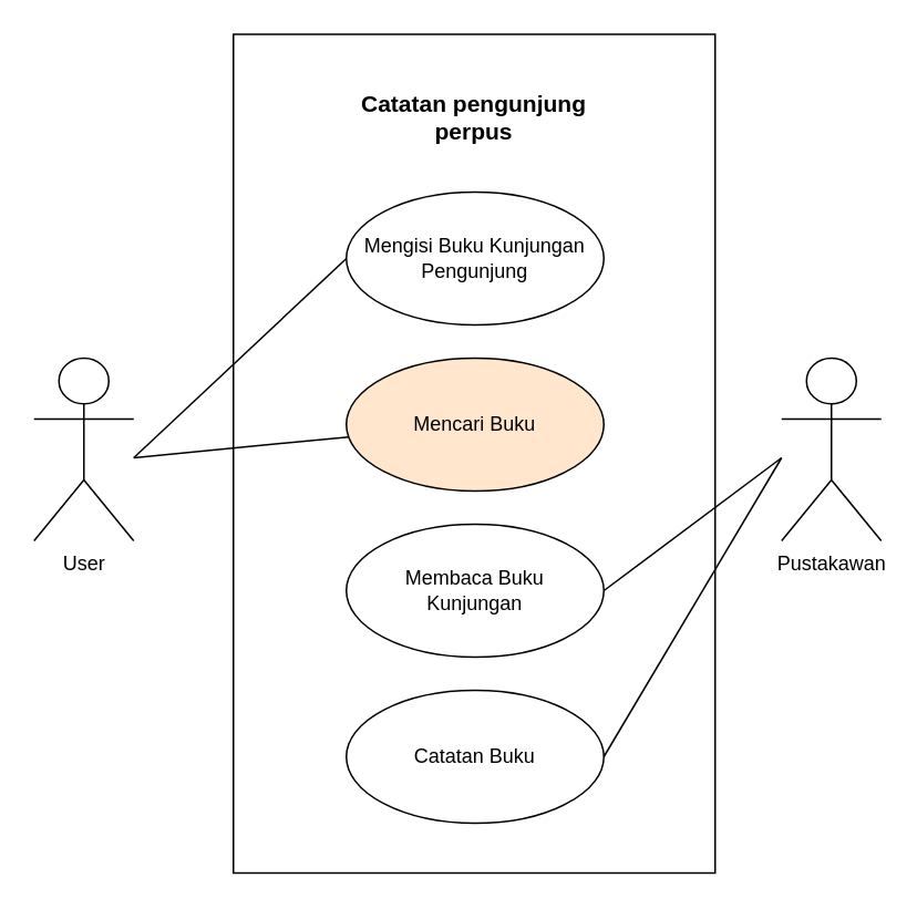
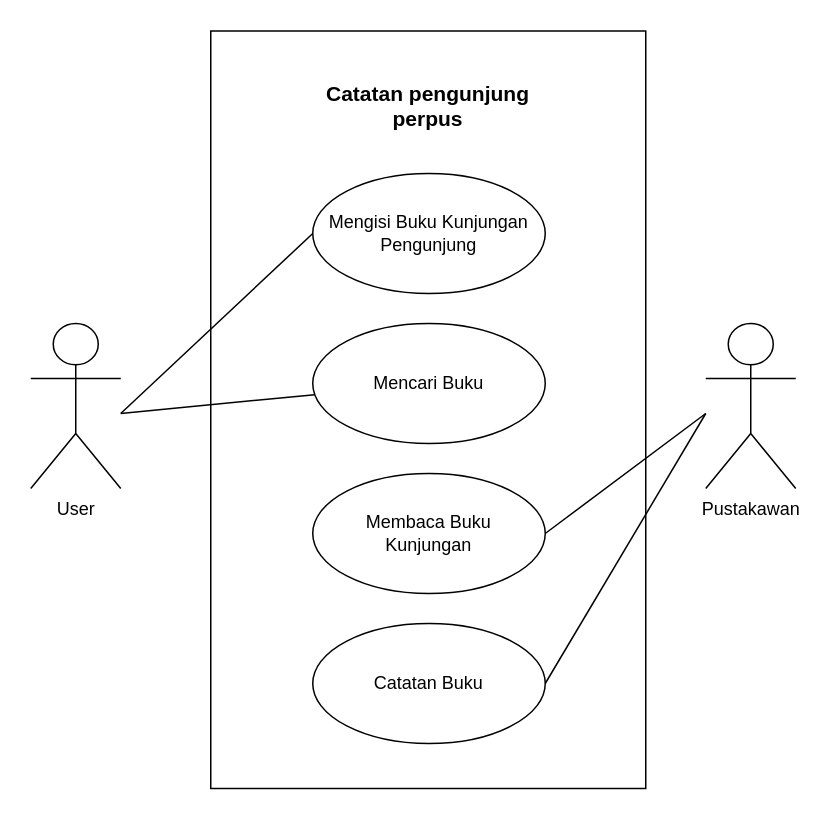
  <mxCell id="0" />
  <mxCell id="1" parent="0" />
  <mxCell id="2" value="" style="rounded=0;whiteSpace=wrap;html=1;" vertex="1" parent="1"><mxGeometry x="140" y="20" width="290" height="505" as="geometry" /></mxCell>
  <mxCell id="3" value="&lt;font size=&quot;1&quot; style=&quot;&quot;&gt;&lt;b style=&quot;font-size: 14px;&quot;&gt;Catatan pengunjung perpus&lt;/b&gt;&lt;/font&gt;" style="text;html=1;strokeColor=none;fillColor=none;align=center;verticalAlign=middle;whiteSpace=wrap;rounded=0;" vertex="1" parent="1"><mxGeometry x="200" y="55" width="170" height="30" as="geometry" /></mxCell>
  <mxCell id="4" value="Mengisi Buku Kunjungan Pengunjung" style="ellipse;whiteSpace=wrap;html=1;" vertex="1" parent="1"><mxGeometry x="208" y="115" width="155" height="80" as="geometry" /></mxCell>
- <mxCell id="5" value="Mencari Buku" style="ellipse;whiteSpace=wrap;html=1;fillColor=#ffe6cc;" vertex="1" parent="1"><mxGeometry x="208" y="215" width="155" height="80" as="geometry" /></mxCell>
+ <mxCell id="5" value="Mencari Buku" style="ellipse;whiteSpace=wrap;html=1;" vertex="1" parent="1"><mxGeometry x="208" y="215" width="155" height="80" as="geometry" /></mxCell>
  <mxCell id="6" value="Membaca Buku &lt;br&gt;Kunjungan" style="ellipse;whiteSpace=wrap;html=1;" vertex="1" parent="1"><mxGeometry x="208" y="315" width="155" height="80" as="geometry" /></mxCell>
  <mxCell id="7" value="Catatan Buku" style="ellipse;whiteSpace=wrap;html=1;" vertex="1" parent="1"><mxGeometry x="208" y="415" width="155" height="80" as="geometry" /></mxCell>
  <mxCell id="8" value="Pustakawan" style="shape=umlActor;verticalLabelPosition=bottom;verticalAlign=top;html=1;outlineConnect=0;" vertex="1" parent="1"><mxGeometry x="470" y="215" width="60" height="110" as="geometry" /></mxCell>
  <mxCell id="9" value="User" style="shape=umlActor;verticalLabelPosition=bottom;verticalAlign=top;html=1;outlineConnect=0;" vertex="1" parent="1"><mxGeometry x="20" y="215" width="60" height="110" as="geometry" /></mxCell>
  <mxCell id="10" value="" style="endArrow=none;html=1;rounded=0;entryX=0;entryY=0.5;entryDx=0;entryDy=0;" edge="1" parent="1" target="4"><mxGeometry width="50" height="50" relative="1" as="geometry"><mxPoint x="80" y="275" as="sourcePoint" /><mxPoint x="130" y="225" as="targetPoint" /></mxGeometry></mxCell>
  <mxCell id="11" value="" style="endArrow=none;html=1;rounded=0;" edge="1" parent="1" target="5"><mxGeometry width="50" height="50" relative="1" as="geometry"><mxPoint x="80" y="275" as="sourcePoint" /><mxPoint x="130" y="225" as="targetPoint" /></mxGeometry></mxCell>
  <mxCell id="12" value="" style="endArrow=none;html=1;rounded=0;exitX=1;exitY=0.5;exitDx=0;exitDy=0;" edge="1" parent="1" source="6"><mxGeometry width="50" height="50" relative="1" as="geometry"><mxPoint x="420" y="325" as="sourcePoint" /><mxPoint x="470" y="275" as="targetPoint" /></mxGeometry></mxCell>
  <mxCell id="13" value="" style="endArrow=none;html=1;rounded=0;exitX=1;exitY=0.5;exitDx=0;exitDy=0;" edge="1" parent="1" source="7"><mxGeometry width="50" height="50" relative="1" as="geometry"><mxPoint x="420" y="325" as="sourcePoint" /><mxPoint x="470" y="275" as="targetPoint" /></mxGeometry></mxCell>
